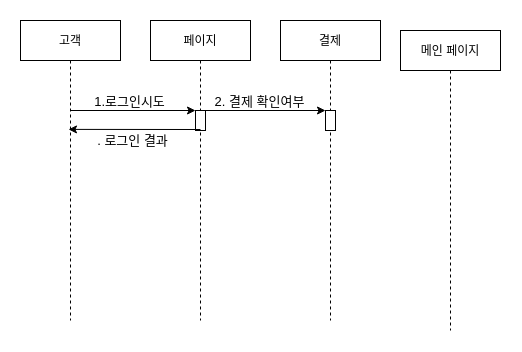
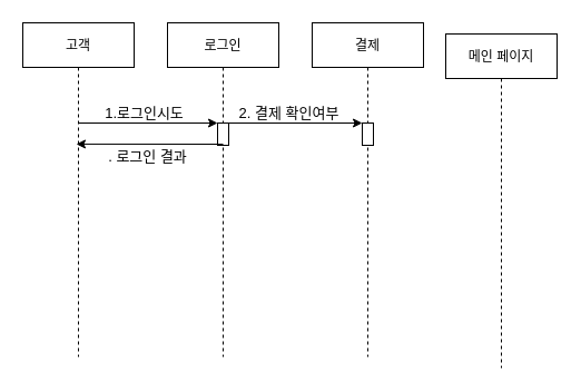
  <mxCell id="0" />
  <mxCell id="1" parent="0" />
  <mxCell id="2" value="고객" style="shape=umlLifeline;perimeter=lifelinePerimeter;container=1;collapsible=0;recursiveResize=0;rounded=0;shadow=0;strokeWidth=1;" parent="1" vertex="1"><mxGeometry x="20" y="20" width="100" height="300" as="geometry" /></mxCell>
  <mxCell id="3" value="결제" style="shape=umlLifeline;perimeter=lifelinePerimeter;container=1;collapsible=0;recursiveResize=0;rounded=0;shadow=0;strokeWidth=1;" vertex="1" parent="1"><mxGeometry x="280" y="20" width="100" height="300" as="geometry" /></mxCell>
- <mxCell id="4" value="페이지" style="shape=umlLifeline;perimeter=lifelinePerimeter;container=1;collapsible=0;recursiveResize=0;rounded=0;shadow=0;strokeWidth=1;" vertex="1" parent="1"><mxGeometry x="150" y="20" width="100" height="300" as="geometry" /></mxCell>
+ <mxCell id="4" value="로그인" style="shape=umlLifeline;perimeter=lifelinePerimeter;container=1;collapsible=0;recursiveResize=0;rounded=0;shadow=0;strokeWidth=1;" vertex="1" parent="1"><mxGeometry x="150" y="20" width="100" height="300" as="geometry" /></mxCell>
  <mxCell id="5" value="" style="rounded=0;whiteSpace=wrap;html=1;" vertex="1" parent="4"><mxGeometry x="45" y="90" width="10" height="20" as="geometry" /></mxCell>
  <mxCell id="6" value="" style="endArrow=classic;html=1;entryX=0;entryY=0;entryDx=0;entryDy=0;" edge="1" parent="1" target="5"><mxGeometry width="50" height="50" relative="1" as="geometry"><mxPoint x="70" y="110" as="sourcePoint" /><mxPoint x="190" y="110" as="targetPoint" /></mxGeometry></mxCell>
  <mxCell id="7" value="&lt;font style=&quot;font-size: 13px&quot;&gt;1.로그인시도&lt;/font&gt;" style="edgeLabel;html=1;align=center;verticalAlign=middle;resizable=0;points=[];" vertex="1" connectable="0" parent="6"><mxGeometry x="-0.212" relative="1" as="geometry"><mxPoint x="9" y="-10" as="offset" /></mxGeometry></mxCell>
  <mxCell id="8" value="" style="endArrow=classic;html=1;entryX=0.48;entryY=0.363;entryDx=0;entryDy=0;entryPerimeter=0;" edge="1" parent="1" target="2"><mxGeometry width="50" height="50" relative="1" as="geometry"><mxPoint x="200" y="129" as="sourcePoint" /><mxPoint x="160" y="130" as="targetPoint" /></mxGeometry></mxCell>
  <mxCell id="9" value="&lt;font style=&quot;font-size: 13px&quot;&gt;. 로그인 결과&lt;/font&gt;" style="edgeLabel;html=1;align=center;verticalAlign=middle;resizable=0;points=[];" vertex="1" connectable="0" parent="8"><mxGeometry x="0.255" relative="1" as="geometry"><mxPoint x="14" y="11" as="offset" /></mxGeometry></mxCell>
  <mxCell id="10" value="" style="endArrow=classic;html=1;exitX=0.5;exitY=0;exitDx=0;exitDy=0;" edge="1" parent="1" source="5"><mxGeometry width="50" height="50" relative="1" as="geometry"><mxPoint x="210" y="110" as="sourcePoint" /><mxPoint x="325" y="110" as="targetPoint" /></mxGeometry></mxCell>
  <mxCell id="11" value="&lt;font style=&quot;font-size: 13px&quot;&gt;2. 결제 확인여부&lt;/font&gt;" style="edgeLabel;html=1;align=center;verticalAlign=middle;resizable=0;points=[];" vertex="1" connectable="0" parent="10"><mxGeometry x="-0.212" relative="1" as="geometry"><mxPoint x="9" y="-10" as="offset" /></mxGeometry></mxCell>
  <mxCell id="12" value="" style="rounded=0;whiteSpace=wrap;html=1;" vertex="1" parent="1"><mxGeometry x="325" y="110" width="10" height="20" as="geometry" /></mxCell>
  <mxCell id="13" value="메인 페이지" style="shape=umlLifeline;perimeter=lifelinePerimeter;container=1;collapsible=0;recursiveResize=0;rounded=0;shadow=0;strokeWidth=1;" vertex="1" parent="1"><mxGeometry x="400" y="30" width="100" height="300" as="geometry" /></mxCell>
